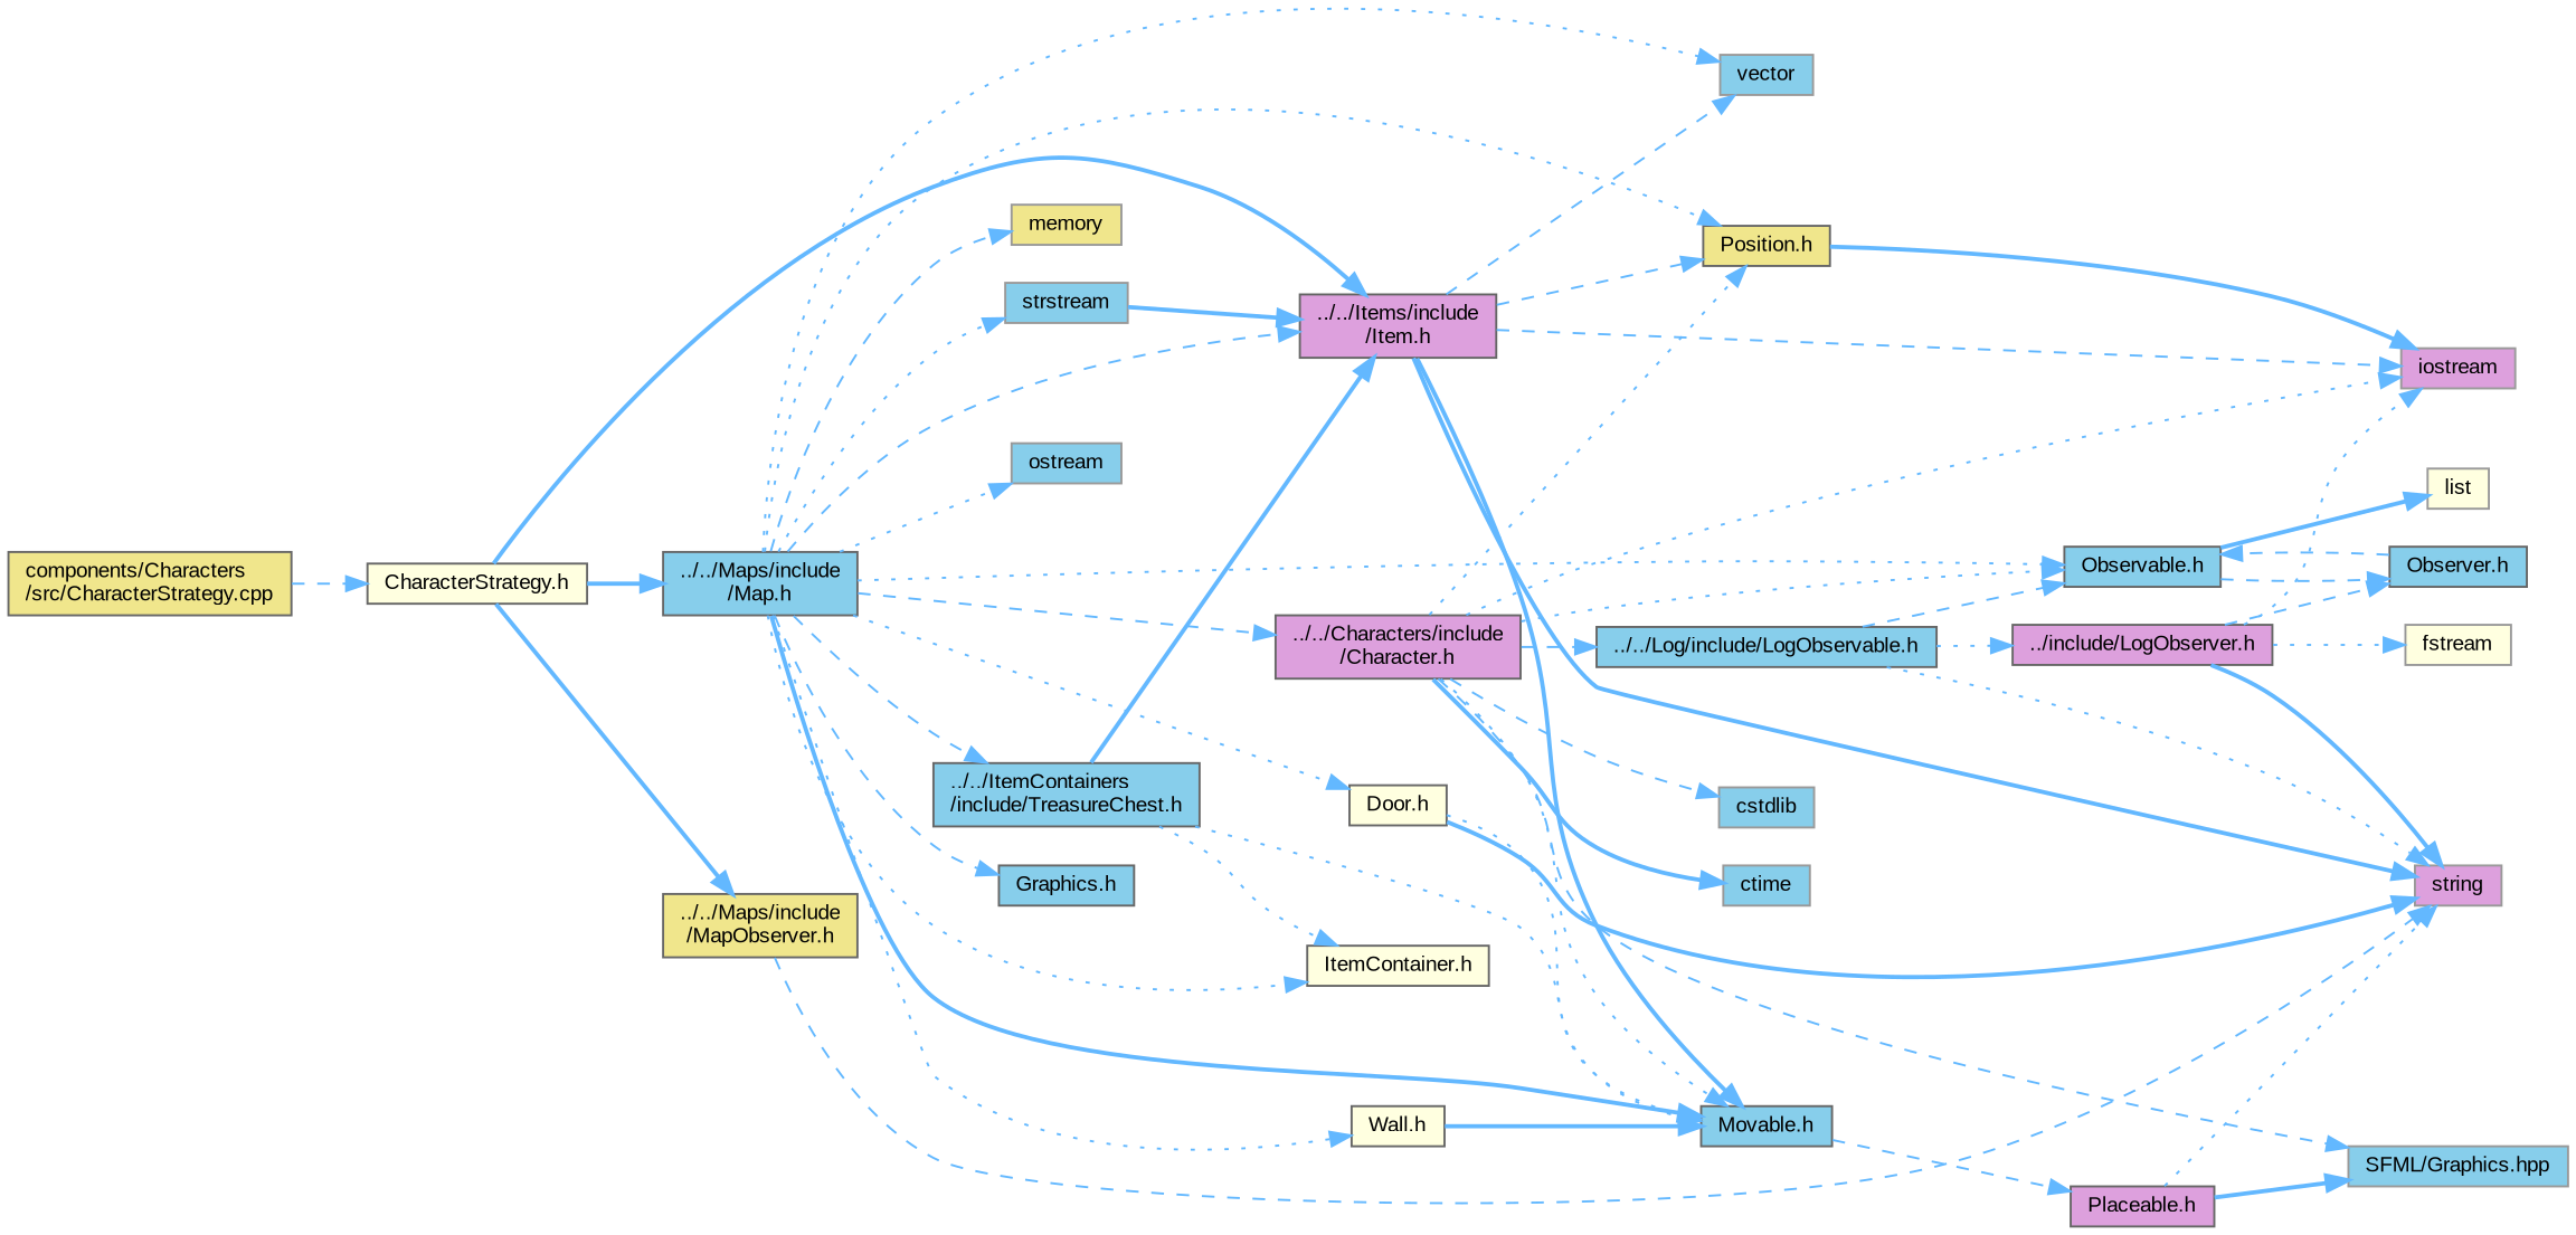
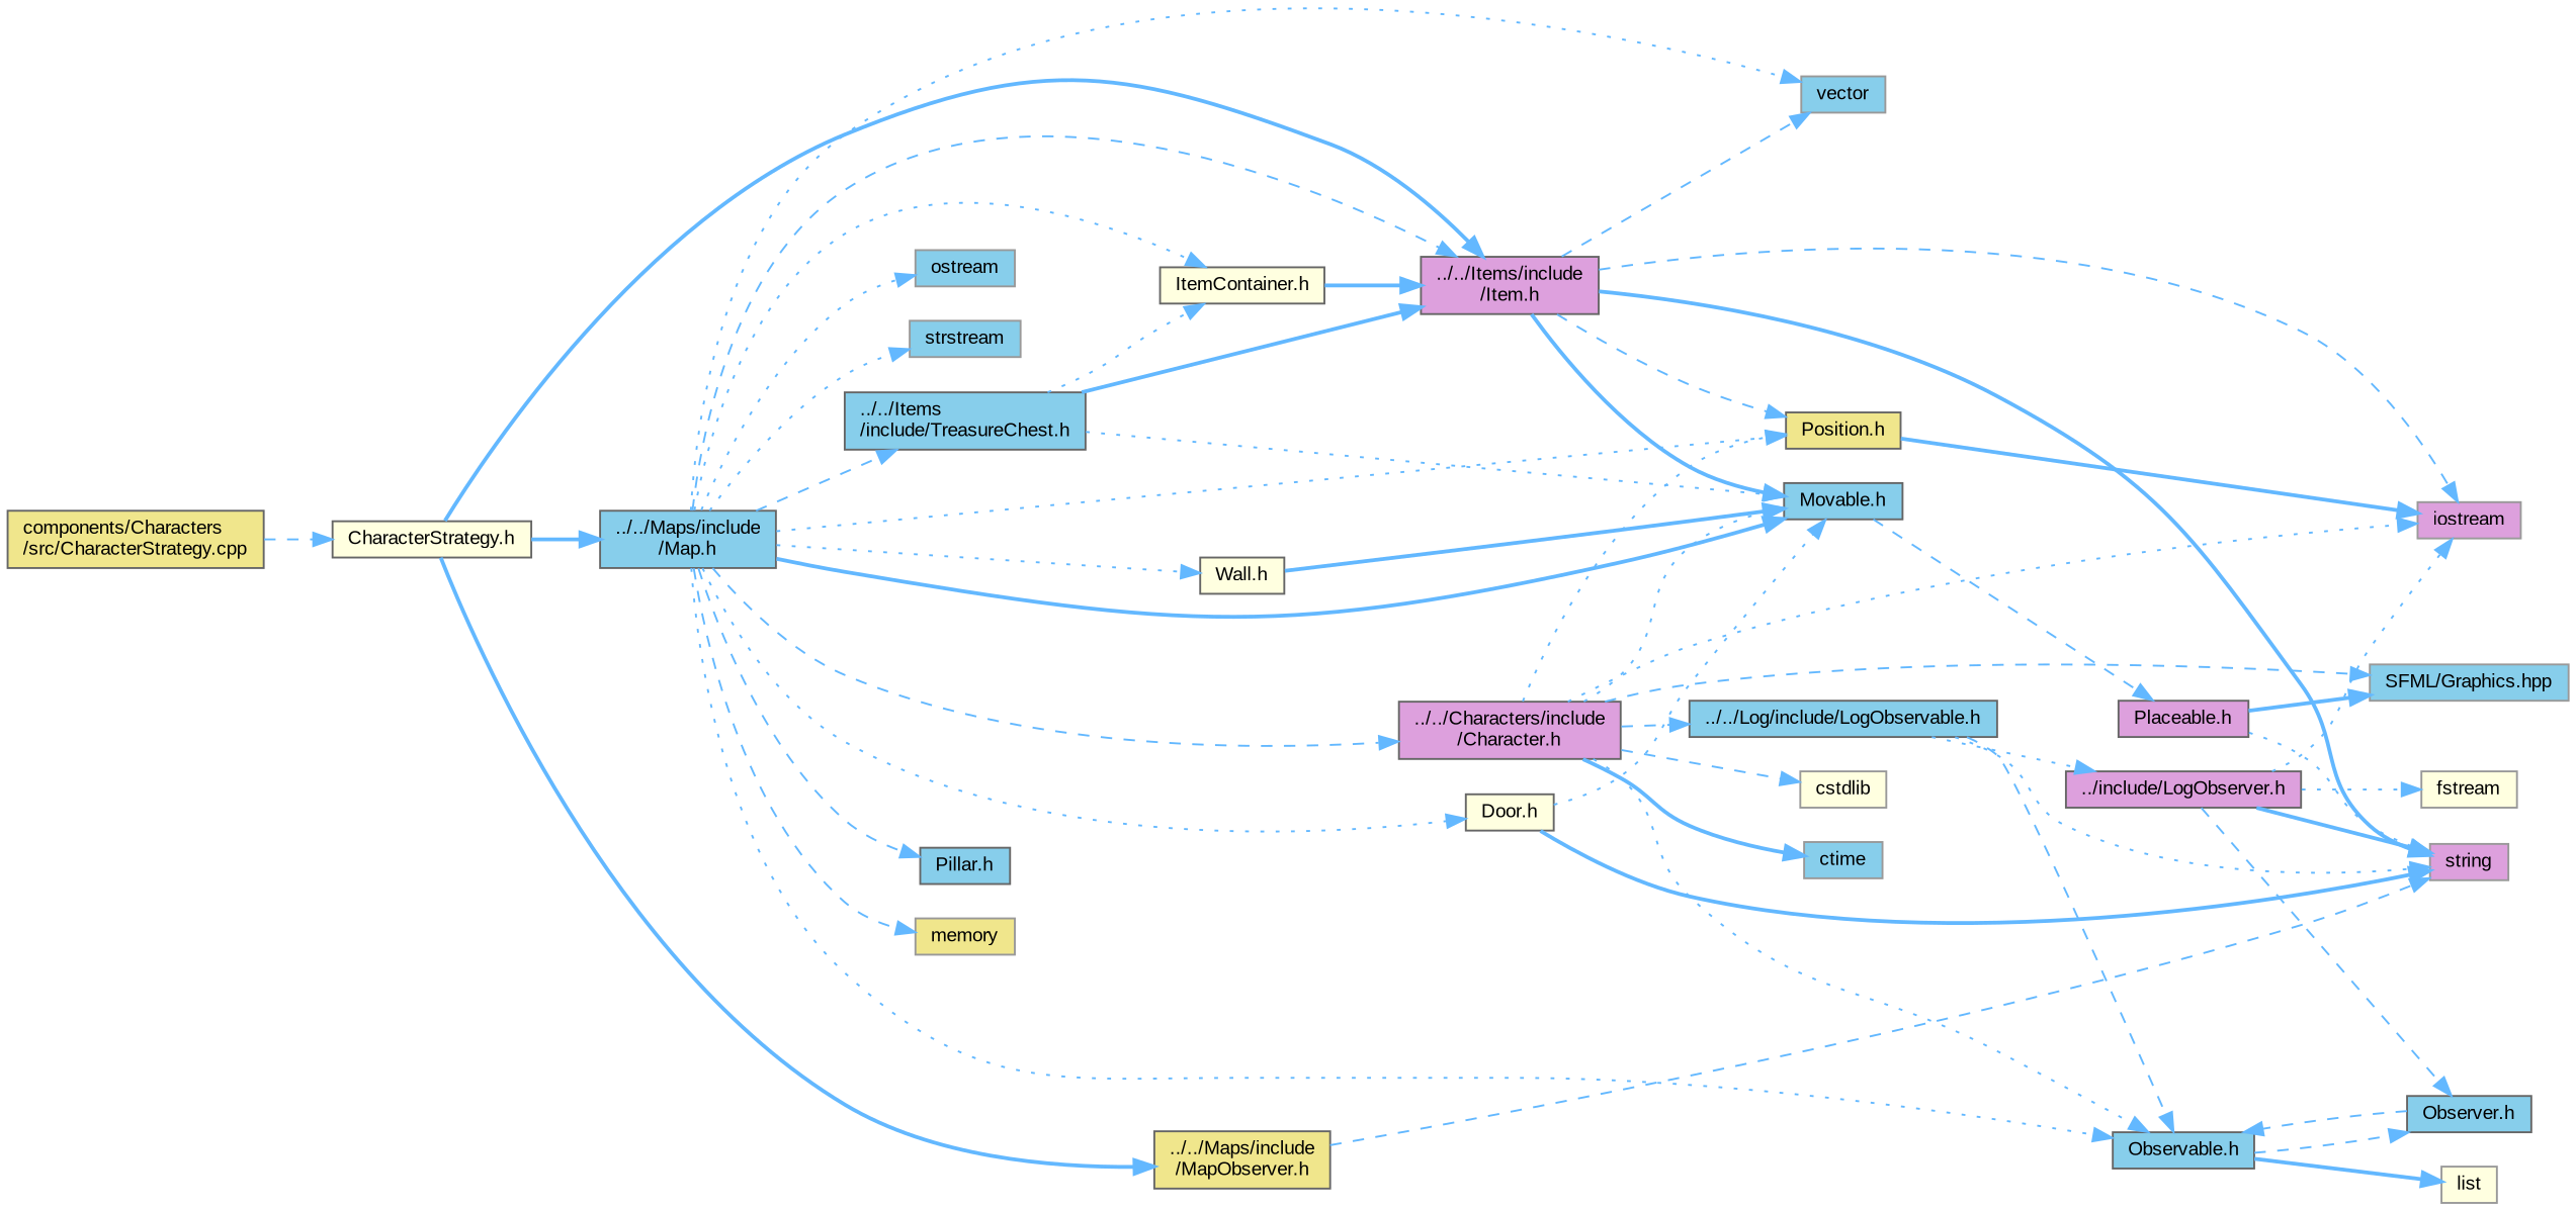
  digraph {
    fontname="Liberation Sans"
    rankdir=LR
    node [color=grey40 fillcolor=skyblue fontname="Liberation Sans" fontsize=10 shape=box style=filled]
    edge [color=steelblue1 fontname="Liberation Sans" fontsize=10 labelfontname=Helvetica labelfontsize=10 style=dotted]
    n1 [color=gray40 fillcolor=khaki fontcolor=black height=0.2 label="components/Characters\l/src/CharacterStrategy.cpp" width=0.4]
    n2 [fillcolor=lightyellow height=0.2 label="CharacterStrategy.h" width=0.4]
    n3 [fillcolor=plum height=0.2 label="../../Items/include\l/Item.h" width=0.4]
    n4 [height=0.2 label="../../Maps/include\l/Map.h" width=0.4]
    n5 [fillcolor=khaki height=0.2 label="../../Maps/include\l/MapObserver.h" width=0.4]
    n6 [color=grey60 fillcolor=plum height=0.2 label=iostream width=0.4]
    n7 [color=grey60 fillcolor=plum height=0.2 label=string width=0.4]
    n8 [height=0.2 label="Movable.h" width=0.4]
    n9 [fillcolor=khaki height=0.2 label="Position.h" width=0.4]
    n10 [color=grey60 height=0.2 label=vector width=0.4]
    n11 [fillcolor=plum height=0.2 label="../../Characters/include\l/Character.h" width=0.4]
    n12 [height=0.2 label="Observable.h" width=0.4]
-   n13 [height=0.2 label="../../ItemContainers\l/include/TreasureChest.h" width=0.4]
+   n13 [height=0.2 label="../../Items\l/include/TreasureChest.h" width=0.4]
    n14 [fillcolor=lightyellow height=0.2 label="ItemContainer.h" width=0.4]
    n15 [fillcolor=lightyellow height=0.2 label="Door.h" width=0.4]
-   n16 [height=0.2 label="Graphics.h" width=0.4]
+   n16 [height=0.2 label="Pillar.h" width=0.4]
    n17 [fillcolor=lightyellow height=0.2 label="Wall.h" width=0.4]
    n18 [color=grey60 fillcolor=khaki height=0.2 label=memory width=0.4]
    n19 [color=grey60 height=0.2 label=ostream width=0.4]
    n20 [color=grey60 height=0.2 label=strstream width=0.4]
    n21 [fillcolor=plum height=0.2 label="Placeable.h" width=0.4]
    n22 [color=grey60 height=0.2 label="SFML/Graphics.hpp" width=0.4]
    n23 [height=0.2 label="../../Log/include/LogObservable.h" width=0.4]
-   n24 [color=grey60 height=0.2 label=cstdlib width=0.4]
+   n24 [color=grey60 fillcolor=lightyellow height=0.2 label=cstdlib width=0.4]
    n25 [color=grey60 height=0.2 label=ctime width=0.4]
    n26 [height=0.2 label="Observer.h" width=0.4]
    n27 [color=grey60 fillcolor=lightyellow height=0.2 label=list width=0.4]
    n28 [fillcolor=plum height=0.2 label="../include/LogObserver.h" width=0.4]
    n29 [color=grey60 fillcolor=lightyellow height=0.2 label=fstream width=0.4]
    n1 -> n2 [style=dashed]
    n2 -> n3 [style=bold]
    n2 -> n4 [style=bold]
    n2 -> n5 [style=bold]
    n3 -> n6 [style=dashed]
    n3 -> n7 [style=bold]
    n3 -> n8 [style=bold]
    n3 -> n9 [style=dashed]
    n3 -> n10 [style=dashed]
    n4 -> n3 [style=dashed]
    n4 -> n8 [style=bold]
    n4 -> n9
    n4 -> n10
    n4 -> n11 [style=dashed]
    n4 -> n12
    n4 -> n13 [style=dashed]
    n4 -> n14
    n4 -> n15
    n4 -> n16 [style=dashed]
    n4 -> n17
    n4 -> n18 [style=dashed]
    n4 -> n19
    n4 -> n20
    n5 -> n7 [style=dashed]
    n8 -> n21 [style=dashed]
    n9 -> n6 [style=bold]
    n11 -> n6
    n11 -> n8
    n11 -> n9
    n11 -> n12
    n11 -> n22 [style=dashed]
    n11 -> n23 [style=dashed]
    n11 -> n24 [style=dashed]
    n11 -> n25 [style=bold]
    n12 -> n26 [style=dashed]
    n12 -> n27 [style=bold]
    n13 -> n3 [style=bold]
    n13 -> n8
    n13 -> n14
-   n20 -> n3 [style=bold]
+   n14 -> n3 [style=bold]
    n15 -> n7 [style=bold]
    n15 -> n8
    n17 -> n8 [style=bold]
    n21 -> n7
    n21 -> n22 [style=bold]
    n23 -> n7
    n23 -> n12 [style=dashed]
    n23 -> n28
    n26 -> n12 [style=dashed]
    n28 -> n6
    n28 -> n7 [style=bold]
    n28 -> n26 [style=dashed]
    n28 -> n29
  }
